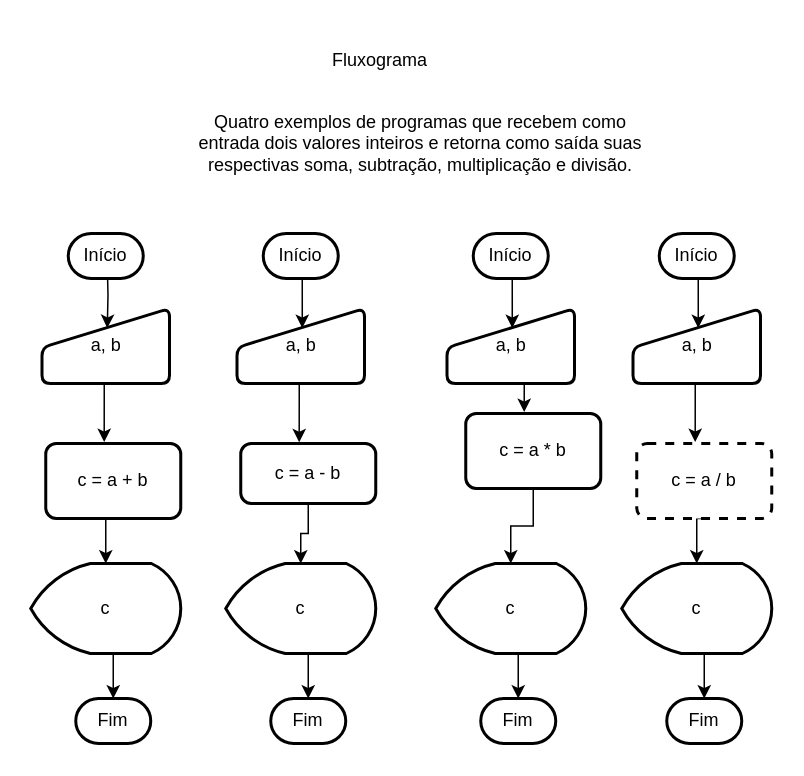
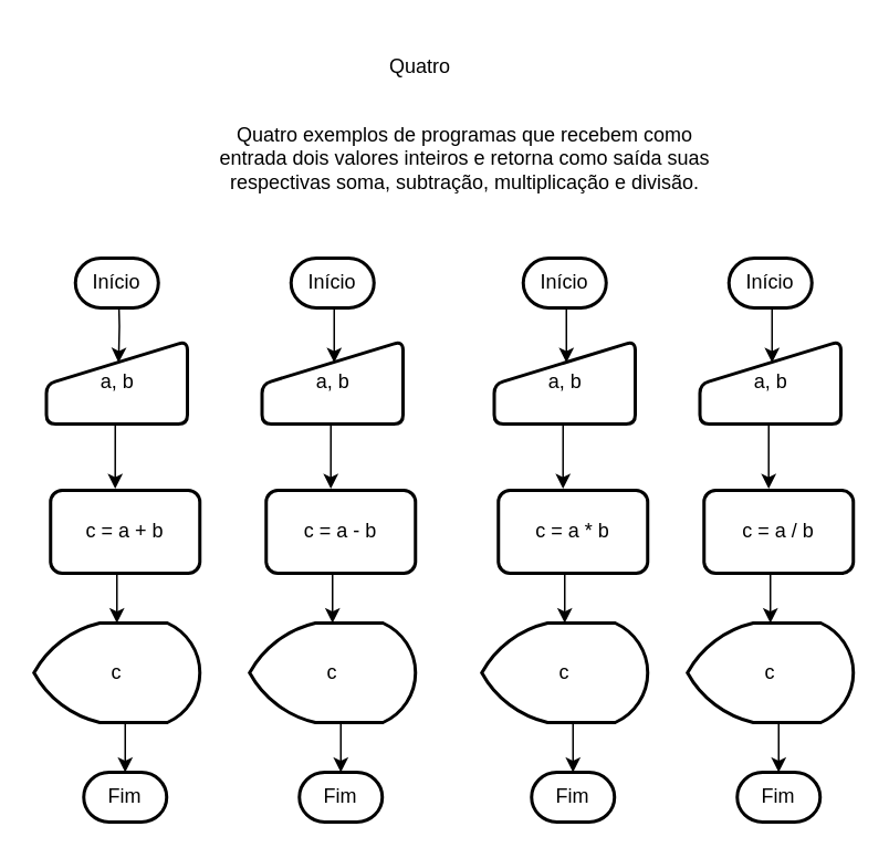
  <mxCell id="0" />
  <mxCell id="1" parent="0" />
  <mxCell id="2" style="edgeStyle=orthogonalEdgeStyle;rounded=0;orthogonalLoop=1;jettySize=auto;html=1;entryX=0.512;entryY=0.26;entryDx=0;entryDy=0;entryPerimeter=0;" edge="1" parent="1" target="6"><mxGeometry relative="1" as="geometry"><mxPoint x="71" y="175" as="sourcePoint" /></mxGeometry></mxCell>
  <mxCell id="3" value="Início" style="strokeWidth=2;html=1;shape=mxgraph.flowchart.terminator;whiteSpace=wrap;" vertex="1" parent="1"><mxGeometry x="45" y="155" width="50" height="30" as="geometry" /></mxCell>
  <mxCell id="4" value="Fim" style="strokeWidth=2;html=1;shape=mxgraph.flowchart.terminator;whiteSpace=wrap;" vertex="1" parent="1"><mxGeometry x="50" y="465" width="50" height="30" as="geometry" /></mxCell>
  <mxCell id="5" style="edgeStyle=orthogonalEdgeStyle;rounded=0;orthogonalLoop=1;jettySize=auto;html=1;exitX=0.5;exitY=1;exitDx=0;exitDy=0;entryX=0.433;entryY=-0.02;entryDx=0;entryDy=0;entryPerimeter=0;" edge="1" parent="1" source="6" target="8"><mxGeometry relative="1" as="geometry" /></mxCell>
  <mxCell id="6" value="a, b" style="html=1;strokeWidth=2;shape=manualInput;whiteSpace=wrap;rounded=1;size=26;arcSize=11;" vertex="1" parent="1"><mxGeometry x="27.5" y="205" width="85" height="50" as="geometry" /></mxCell>
  <mxCell id="7" style="edgeStyle=orthogonalEdgeStyle;rounded=0;orthogonalLoop=1;jettySize=auto;html=1;exitX=0.5;exitY=1;exitDx=0;exitDy=0;entryX=0.5;entryY=0;entryDx=0;entryDy=0;entryPerimeter=0;" edge="1" parent="1" source="8" target="10"><mxGeometry relative="1" as="geometry" /></mxCell>
  <mxCell id="8" value="c = a + b" style="rounded=1;whiteSpace=wrap;html=1;absoluteArcSize=1;arcSize=14;strokeWidth=2;" vertex="1" parent="1"><mxGeometry x="30" y="295" width="90" height="50" as="geometry" /></mxCell>
  <mxCell id="9" style="edgeStyle=orthogonalEdgeStyle;rounded=0;orthogonalLoop=1;jettySize=auto;html=1;exitX=0.5;exitY=1;exitDx=0;exitDy=0;exitPerimeter=0;entryX=0.5;entryY=0;entryDx=0;entryDy=0;entryPerimeter=0;" edge="1" parent="1" source="10" target="4"><mxGeometry relative="1" as="geometry" /></mxCell>
  <mxCell id="10" value="c" style="strokeWidth=2;html=1;shape=mxgraph.flowchart.display;whiteSpace=wrap;" vertex="1" parent="1"><mxGeometry x="20" y="375" width="100" height="60" as="geometry" /></mxCell>
  <mxCell id="11" style="edgeStyle=orthogonalEdgeStyle;rounded=0;orthogonalLoop=1;jettySize=auto;html=1;exitX=0.5;exitY=1;exitDx=0;exitDy=0;exitPerimeter=0;entryX=0.512;entryY=0.26;entryDx=0;entryDy=0;entryPerimeter=0;" edge="1" source="12" target="15" parent="1"><mxGeometry relative="1" as="geometry" /></mxCell>
  <mxCell id="12" value="Início" style="strokeWidth=2;html=1;shape=mxgraph.flowchart.terminator;whiteSpace=wrap;" vertex="1" parent="1"><mxGeometry x="175" y="155" width="50" height="30" as="geometry" /></mxCell>
  <mxCell id="13" value="Fim" style="strokeWidth=2;html=1;shape=mxgraph.flowchart.terminator;whiteSpace=wrap;" vertex="1" parent="1"><mxGeometry x="180" y="465" width="50" height="30" as="geometry" /></mxCell>
  <mxCell id="14" style="edgeStyle=orthogonalEdgeStyle;rounded=0;orthogonalLoop=1;jettySize=auto;html=1;exitX=0.5;exitY=1;exitDx=0;exitDy=0;entryX=0.433;entryY=-0.02;entryDx=0;entryDy=0;entryPerimeter=0;" edge="1" source="15" target="17" parent="1"><mxGeometry relative="1" as="geometry" /></mxCell>
  <mxCell id="15" value="a, b" style="html=1;strokeWidth=2;shape=manualInput;whiteSpace=wrap;rounded=1;size=26;arcSize=11;" vertex="1" parent="1"><mxGeometry x="157.5" y="205" width="85" height="50" as="geometry" /></mxCell>
  <mxCell id="16" style="edgeStyle=orthogonalEdgeStyle;rounded=0;orthogonalLoop=1;jettySize=auto;html=1;exitX=0.5;exitY=1;exitDx=0;exitDy=0;entryX=0.5;entryY=0;entryDx=0;entryDy=0;entryPerimeter=0;" edge="1" source="17" target="19" parent="1"><mxGeometry relative="1" as="geometry" /></mxCell>
- <mxCell id="17" value="c = a - b" style="rounded=1;whiteSpace=wrap;html=1;absoluteArcSize=1;arcSize=14;strokeWidth=2;" vertex="1" parent="1"><mxGeometry x="160" y="295" width="90" height="40" as="geometry" /></mxCell>
+ <mxCell id="17" value="c = a - b" style="rounded=1;whiteSpace=wrap;html=1;absoluteArcSize=1;arcSize=14;strokeWidth=2;" vertex="1" parent="1"><mxGeometry x="160" y="295" width="90" height="50" as="geometry" /></mxCell>
  <mxCell id="18" style="edgeStyle=orthogonalEdgeStyle;rounded=0;orthogonalLoop=1;jettySize=auto;html=1;exitX=0.5;exitY=1;exitDx=0;exitDy=0;exitPerimeter=0;entryX=0.5;entryY=0;entryDx=0;entryDy=0;entryPerimeter=0;" edge="1" source="19" target="13" parent="1"><mxGeometry relative="1" as="geometry" /></mxCell>
  <mxCell id="19" value="c" style="strokeWidth=2;html=1;shape=mxgraph.flowchart.display;whiteSpace=wrap;" vertex="1" parent="1"><mxGeometry x="150" y="375" width="100" height="60" as="geometry" /></mxCell>
  <mxCell id="20" style="edgeStyle=orthogonalEdgeStyle;rounded=0;orthogonalLoop=1;jettySize=auto;html=1;exitX=0.5;exitY=1;exitDx=0;exitDy=0;exitPerimeter=0;entryX=0.512;entryY=0.26;entryDx=0;entryDy=0;entryPerimeter=0;" edge="1" source="21" target="24" parent="1"><mxGeometry relative="1" as="geometry" /></mxCell>
  <mxCell id="21" value="Início" style="strokeWidth=2;html=1;shape=mxgraph.flowchart.terminator;whiteSpace=wrap;" vertex="1" parent="1"><mxGeometry x="315" y="155" width="50" height="30" as="geometry" /></mxCell>
  <mxCell id="22" value="Fim" style="strokeWidth=2;html=1;shape=mxgraph.flowchart.terminator;whiteSpace=wrap;" vertex="1" parent="1"><mxGeometry x="320" y="465" width="50" height="30" as="geometry" /></mxCell>
  <mxCell id="23" style="edgeStyle=orthogonalEdgeStyle;rounded=0;orthogonalLoop=1;jettySize=auto;html=1;exitX=0.5;exitY=1;exitDx=0;exitDy=0;entryX=0.433;entryY=-0.02;entryDx=0;entryDy=0;entryPerimeter=0;" edge="1" source="24" target="26" parent="1"><mxGeometry relative="1" as="geometry" /></mxCell>
  <mxCell id="24" value="a, b" style="html=1;strokeWidth=2;shape=manualInput;whiteSpace=wrap;rounded=1;size=26;arcSize=11;" vertex="1" parent="1"><mxGeometry x="297.5" y="205" width="85" height="50" as="geometry" /></mxCell>
  <mxCell id="25" style="edgeStyle=orthogonalEdgeStyle;rounded=0;orthogonalLoop=1;jettySize=auto;html=1;exitX=0.5;exitY=1;exitDx=0;exitDy=0;entryX=0.5;entryY=0;entryDx=0;entryDy=0;entryPerimeter=0;" edge="1" source="26" target="28" parent="1"><mxGeometry relative="1" as="geometry" /></mxCell>
- <mxCell id="26" value="c = a * b" style="rounded=1;whiteSpace=wrap;html=1;absoluteArcSize=1;arcSize=14;strokeWidth=2;" vertex="1" parent="1"><mxGeometry x="310" y="275" width="90" height="50" as="geometry" /></mxCell>
+ <mxCell id="26" value="c = a * b" style="rounded=1;whiteSpace=wrap;html=1;absoluteArcSize=1;arcSize=14;strokeWidth=2;" vertex="1" parent="1"><mxGeometry x="300" y="295" width="90" height="50" as="geometry" /></mxCell>
  <mxCell id="27" style="edgeStyle=orthogonalEdgeStyle;rounded=0;orthogonalLoop=1;jettySize=auto;html=1;exitX=0.5;exitY=1;exitDx=0;exitDy=0;exitPerimeter=0;entryX=0.5;entryY=0;entryDx=0;entryDy=0;entryPerimeter=0;" edge="1" source="28" target="22" parent="1"><mxGeometry relative="1" as="geometry" /></mxCell>
  <mxCell id="28" value="c" style="strokeWidth=2;html=1;shape=mxgraph.flowchart.display;whiteSpace=wrap;" vertex="1" parent="1"><mxGeometry x="290" y="375" width="100" height="60" as="geometry" /></mxCell>
  <mxCell id="29" style="edgeStyle=orthogonalEdgeStyle;rounded=0;orthogonalLoop=1;jettySize=auto;html=1;exitX=0.5;exitY=1;exitDx=0;exitDy=0;exitPerimeter=0;entryX=0.512;entryY=0.26;entryDx=0;entryDy=0;entryPerimeter=0;" edge="1" source="30" target="33" parent="1"><mxGeometry relative="1" as="geometry" /></mxCell>
  <mxCell id="30" value="Início" style="strokeWidth=2;html=1;shape=mxgraph.flowchart.terminator;whiteSpace=wrap;" vertex="1" parent="1"><mxGeometry x="439" y="155" width="50" height="30" as="geometry" /></mxCell>
  <mxCell id="31" value="Fim" style="strokeWidth=2;html=1;shape=mxgraph.flowchart.terminator;whiteSpace=wrap;" vertex="1" parent="1"><mxGeometry x="444" y="465" width="50" height="30" as="geometry" /></mxCell>
  <mxCell id="32" style="edgeStyle=orthogonalEdgeStyle;rounded=0;orthogonalLoop=1;jettySize=auto;html=1;exitX=0.5;exitY=1;exitDx=0;exitDy=0;entryX=0.433;entryY=-0.02;entryDx=0;entryDy=0;entryPerimeter=0;" edge="1" source="33" target="35" parent="1"><mxGeometry relative="1" as="geometry" /></mxCell>
  <mxCell id="33" value="a, b" style="html=1;strokeWidth=2;shape=manualInput;whiteSpace=wrap;rounded=1;size=26;arcSize=11;" vertex="1" parent="1"><mxGeometry x="421.5" y="205" width="85" height="50" as="geometry" /></mxCell>
  <mxCell id="34" style="edgeStyle=orthogonalEdgeStyle;rounded=0;orthogonalLoop=1;jettySize=auto;html=1;exitX=0.5;exitY=1;exitDx=0;exitDy=0;entryX=0.5;entryY=0;entryDx=0;entryDy=0;entryPerimeter=0;" edge="1" source="35" target="37" parent="1"><mxGeometry relative="1" as="geometry" /></mxCell>
- <mxCell id="35" value="c = a / b" style="rounded=1;whiteSpace=wrap;html=1;absoluteArcSize=1;arcSize=14;strokeWidth=2;dashed=1;" vertex="1" parent="1"><mxGeometry x="424" y="295" width="90" height="50" as="geometry" /></mxCell>
+ <mxCell id="35" value="c = a / b" style="rounded=1;whiteSpace=wrap;html=1;absoluteArcSize=1;arcSize=14;strokeWidth=2;" vertex="1" parent="1"><mxGeometry x="424" y="295" width="90" height="50" as="geometry" /></mxCell>
  <mxCell id="36" style="edgeStyle=orthogonalEdgeStyle;rounded=0;orthogonalLoop=1;jettySize=auto;html=1;exitX=0.5;exitY=1;exitDx=0;exitDy=0;exitPerimeter=0;entryX=0.5;entryY=0;entryDx=0;entryDy=0;entryPerimeter=0;" edge="1" source="37" target="31" parent="1"><mxGeometry relative="1" as="geometry" /></mxCell>
  <mxCell id="37" value="c" style="strokeWidth=2;html=1;shape=mxgraph.flowchart.display;whiteSpace=wrap;" vertex="1" parent="1"><mxGeometry x="414" y="375" width="100" height="60" as="geometry" /></mxCell>
- <mxCell id="38" value="Fluxograma" style="text;html=1;strokeColor=none;fillColor=none;align=center;verticalAlign=middle;whiteSpace=wrap;rounded=0;" vertex="1" parent="1"><mxGeometry x="213" y="20" width="80" height="40" as="geometry" /></mxCell>
+ <mxCell id="38" value="Quatro" style="text;html=1;strokeColor=none;fillColor=none;align=center;verticalAlign=middle;whiteSpace=wrap;rounded=0;" vertex="1" parent="1"><mxGeometry x="213" y="20" width="80" height="40" as="geometry" /></mxCell>
  <mxCell id="39" value="Quatro exemplos de programas que recebem como entrada dois valores inteiros e retorna como saída suas respectivas soma, subtração, multiplicação e divisão." style="text;html=1;strokeColor=none;fillColor=none;align=center;verticalAlign=middle;whiteSpace=wrap;rounded=0;" vertex="1" parent="1"><mxGeometry x="120" y="70" width="320" height="50" as="geometry" /></mxCell>
